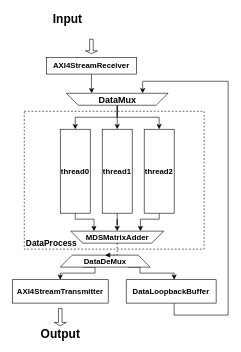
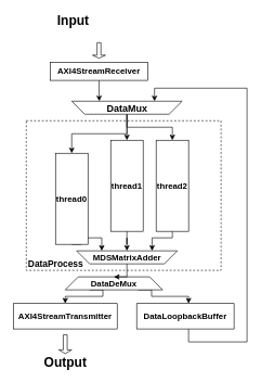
  <mxCell id="0" />
  <mxCell id="1" parent="0" />
  <mxCell id="2" value="" style="rounded=0;whiteSpace=wrap;html=1;dashed=1;" parent="1" vertex="1"><mxGeometry x="40" y="185" width="300" height="230" as="geometry" /></mxCell>
  <mxCell id="3" style="edgeStyle=orthogonalEdgeStyle;rounded=0;orthogonalLoop=1;jettySize=auto;html=1;entryX=0.5;entryY=0;entryDx=0;entryDy=0;" parent="1" source="6" target="9" edge="1"><mxGeometry relative="1" as="geometry" /></mxCell>
  <mxCell id="4" style="edgeStyle=orthogonalEdgeStyle;rounded=0;orthogonalLoop=1;jettySize=auto;html=1;exitX=0.5;exitY=0;exitDx=0;exitDy=0;entryX=0.5;entryY=0;entryDx=0;entryDy=0;" parent="1" source="6" target="11" edge="1"><mxGeometry relative="1" as="geometry" /></mxCell>
  <mxCell id="5" style="edgeStyle=orthogonalEdgeStyle;rounded=0;orthogonalLoop=1;jettySize=auto;html=1;exitX=0.5;exitY=0;exitDx=0;exitDy=0;entryX=0.5;entryY=0;entryDx=0;entryDy=0;" parent="1" source="6" target="13" edge="1"><mxGeometry relative="1" as="geometry" /></mxCell>
  <mxCell id="6" value="" style="shape=trapezoid;perimeter=trapezoidPerimeter;whiteSpace=wrap;html=1;fixedSize=1;rotation=-180;" parent="1" vertex="1"><mxGeometry x="110" y="155" width="170" height="20" as="geometry" /></mxCell>
  <mxCell id="7" value="&lt;font style=&quot;font-size: 15px&quot;&gt;&lt;b&gt;DataMux&lt;/b&gt;&lt;/font&gt;" style="text;html=1;resizable=0;autosize=1;align=center;verticalAlign=middle;points=[];fillColor=none;strokeColor=none;rounded=0;" parent="1" vertex="1"><mxGeometry x="155" y="155" width="80" height="20" as="geometry" /></mxCell>
  <mxCell id="8" style="edgeStyle=orthogonalEdgeStyle;rounded=0;orthogonalLoop=1;jettySize=auto;html=1;exitX=0.5;exitY=1;exitDx=0;exitDy=0;entryX=0.75;entryY=1;entryDx=0;entryDy=0;" parent="1" source="9" target="18" edge="1"><mxGeometry relative="1" as="geometry"><Array as="points"><mxPoint x="125" y="365" /><mxPoint x="156" y="365" /></Array></mxGeometry></mxCell>
- <mxCell id="9" value="&lt;font style=&quot;font-size: 13px&quot;&gt;&lt;b&gt;thread0&lt;/b&gt;&lt;/font&gt;" style="rounded=0;whiteSpace=wrap;html=1;" parent="1" vertex="1"><mxGeometry x="100" y="215" width="50" height="140" as="geometry" /></mxCell>
+ <mxCell id="9" value="&lt;font style=&quot;font-size: 13px&quot;&gt;&lt;b&gt;thread0&lt;/b&gt;&lt;/font&gt;" style="rounded=0;whiteSpace=wrap;html=1;" parent="1" vertex="1"><mxGeometry x="85" y="235" width="50" height="140" as="geometry" /></mxCell>
  <mxCell id="10" style="edgeStyle=orthogonalEdgeStyle;rounded=0;orthogonalLoop=1;jettySize=auto;html=1;entryX=0.5;entryY=1;entryDx=0;entryDy=0;" parent="1" source="11" target="18" edge="1"><mxGeometry relative="1" as="geometry" /></mxCell>
  <mxCell id="11" value="&lt;font style=&quot;font-size: 13px&quot;&gt;&lt;b&gt;thread1&lt;/b&gt;&lt;/font&gt;" style="rounded=0;whiteSpace=wrap;html=1;" parent="1" vertex="1"><mxGeometry x="170" y="215" width="50" height="140" as="geometry" /></mxCell>
  <mxCell id="12" style="edgeStyle=orthogonalEdgeStyle;rounded=0;orthogonalLoop=1;jettySize=auto;html=1;entryX=0.25;entryY=1;entryDx=0;entryDy=0;" parent="1" source="13" target="18" edge="1"><mxGeometry relative="1" as="geometry"><Array as="points"><mxPoint x="265" y="365" /><mxPoint x="234" y="365" /></Array></mxGeometry></mxCell>
  <mxCell id="13" value="&lt;font style=&quot;font-size: 13px&quot;&gt;&lt;b&gt;thread2&lt;/b&gt;&lt;/font&gt;" style="rounded=0;whiteSpace=wrap;html=1;" parent="1" vertex="1"><mxGeometry x="240" y="215" width="50" height="140" as="geometry" /></mxCell>
  <mxCell id="14" style="edgeStyle=orthogonalEdgeStyle;rounded=0;orthogonalLoop=1;jettySize=auto;html=1;entryX=0.75;entryY=1;entryDx=0;entryDy=0;" parent="1" source="15" target="6" edge="1"><mxGeometry relative="1" as="geometry" /></mxCell>
  <mxCell id="15" value="&lt;font style=&quot;font-size: 13px&quot;&gt;&lt;b&gt;AXI4StreamReceiver&lt;/b&gt;&lt;/font&gt;" style="rounded=0;whiteSpace=wrap;html=1;" parent="1" vertex="1"><mxGeometry x="77" y="95" width="150" height="28" as="geometry" /></mxCell>
  <mxCell id="16" value="" style="shape=singleArrow;direction=south;whiteSpace=wrap;html=1;" parent="1" vertex="1"><mxGeometry x="142" y="65" width="20" height="24" as="geometry" /></mxCell>
  <mxCell id="17" value="&lt;font size=&quot;1&quot;&gt;&lt;b style=&quot;font-size: 20px&quot;&gt;Input&lt;/b&gt;&lt;/font&gt;" style="text;html=1;resizable=0;autosize=1;align=center;verticalAlign=middle;points=[];fillColor=none;strokeColor=none;rounded=0;" parent="1" vertex="1"><mxGeometry x="82" y="20" width="60" height="20" as="geometry" /></mxCell>
  <mxCell id="18" value="" style="shape=trapezoid;perimeter=trapezoidPerimeter;whiteSpace=wrap;html=1;fixedSize=1;rotation=-180;" parent="1" vertex="1"><mxGeometry x="117.5" y="385" width="155" height="20" as="geometry" /></mxCell>
  <mxCell id="19" style="edgeStyle=orthogonalEdgeStyle;rounded=0;orthogonalLoop=1;jettySize=auto;html=1;exitX=0.75;exitY=1;exitDx=0;exitDy=0;" parent="1" source="21" target="26" edge="1"><mxGeometry relative="1" as="geometry"><Array as="points"><mxPoint x="233" y="455" /><mxPoint x="290" y="455" /></Array></mxGeometry></mxCell>
  <mxCell id="20" style="edgeStyle=orthogonalEdgeStyle;rounded=0;orthogonalLoop=1;jettySize=auto;html=1;exitX=0.25;exitY=1;exitDx=0;exitDy=0;entryX=0.5;entryY=0;entryDx=0;entryDy=0;" parent="1" source="21" target="24" edge="1"><mxGeometry relative="1" as="geometry"><Array as="points"><mxPoint x="158" y="455" /><mxPoint x="100" y="455" /></Array></mxGeometry></mxCell>
  <mxCell id="21" value="&lt;font style=&quot;font-size: 13px&quot;&gt;&lt;b&gt;DataDeMux&lt;/b&gt;&lt;/font&gt;" style="shape=trapezoid;perimeter=trapezoidPerimeter;whiteSpace=wrap;html=1;fixedSize=1;" parent="1" vertex="1"><mxGeometry x="100" y="425" width="150" height="20" as="geometry" /></mxCell>
- <mxCell id="22" style="edgeStyle=orthogonalEdgeStyle;rounded=0;orthogonalLoop=1;jettySize=auto;html=1;entryX=0.5;entryY=0;entryDx=0;entryDy=0;dashed=1;" parent="1" source="23" target="21" edge="1"><mxGeometry relative="1" as="geometry" /></mxCell>
+ <mxCell id="22" style="edgeStyle=orthogonalEdgeStyle;rounded=0;orthogonalLoop=1;jettySize=auto;html=1;entryX=0.5;entryY=0;entryDx=0;entryDy=0;" parent="1" source="23" target="21" edge="1"><mxGeometry relative="1" as="geometry" /></mxCell>
  <mxCell id="23" value="&lt;font style=&quot;font-size: 13px&quot;&gt;&lt;b&gt;MDSMatrixAdder&lt;/b&gt;&lt;/font&gt;" style="text;html=1;resizable=0;autosize=1;align=center;verticalAlign=middle;points=[];fillColor=none;strokeColor=none;rounded=0;" parent="1" vertex="1"><mxGeometry x="135" y="385" width="120" height="20" as="geometry" /></mxCell>
  <mxCell id="24" value="&lt;font style=&quot;font-size: 13px&quot;&gt;&lt;b&gt;AXI4StreamTransmitter&lt;/b&gt;&lt;/font&gt;" style="rounded=0;whiteSpace=wrap;html=1;" parent="1" vertex="1"><mxGeometry x="20" y="466" width="160" height="39" as="geometry" /></mxCell>
  <mxCell id="25" style="edgeStyle=orthogonalEdgeStyle;rounded=0;orthogonalLoop=1;jettySize=auto;html=1;entryX=0.25;entryY=1;entryDx=0;entryDy=0;" parent="1" source="26" target="6" edge="1"><mxGeometry relative="1" as="geometry"><Array as="points"><mxPoint x="290" y="525" /><mxPoint x="380" y="525" /><mxPoint x="380" y="135" /><mxPoint x="238" y="135" /></Array></mxGeometry></mxCell>
  <mxCell id="26" value="&lt;font style=&quot;font-size: 13px&quot;&gt;&lt;b&gt;DataLoopbackBuffer&lt;/b&gt;&lt;/font&gt;" style="rounded=0;whiteSpace=wrap;html=1;" parent="1" vertex="1"><mxGeometry x="210" y="466" width="150" height="39" as="geometry" /></mxCell>
  <mxCell id="27" value="" style="shape=singleArrow;direction=south;whiteSpace=wrap;html=1;" parent="1" vertex="1"><mxGeometry x="90" y="514" width="20" height="29" as="geometry" /></mxCell>
  <mxCell id="28" value="&lt;font size=&quot;1&quot;&gt;&lt;b style=&quot;font-size: 20px&quot;&gt;Output&lt;/b&gt;&lt;/font&gt;" style="text;html=1;resizable=0;autosize=1;align=center;verticalAlign=middle;points=[];fillColor=none;strokeColor=none;rounded=0;" parent="1" vertex="1"><mxGeometry x="60" y="545" width="80" height="20" as="geometry" /></mxCell>
  <mxCell id="29" value="&lt;font size=&quot;1&quot;&gt;&lt;b style=&quot;font-size: 14px&quot;&gt;DataProcess&lt;/b&gt;&lt;/font&gt;" style="text;html=1;resizable=0;autosize=1;align=center;verticalAlign=middle;points=[];fillColor=none;strokeColor=none;rounded=0;dashed=1;" parent="1" vertex="1"><mxGeometry x="35" y="395" width="100" height="20" as="geometry" /></mxCell>
